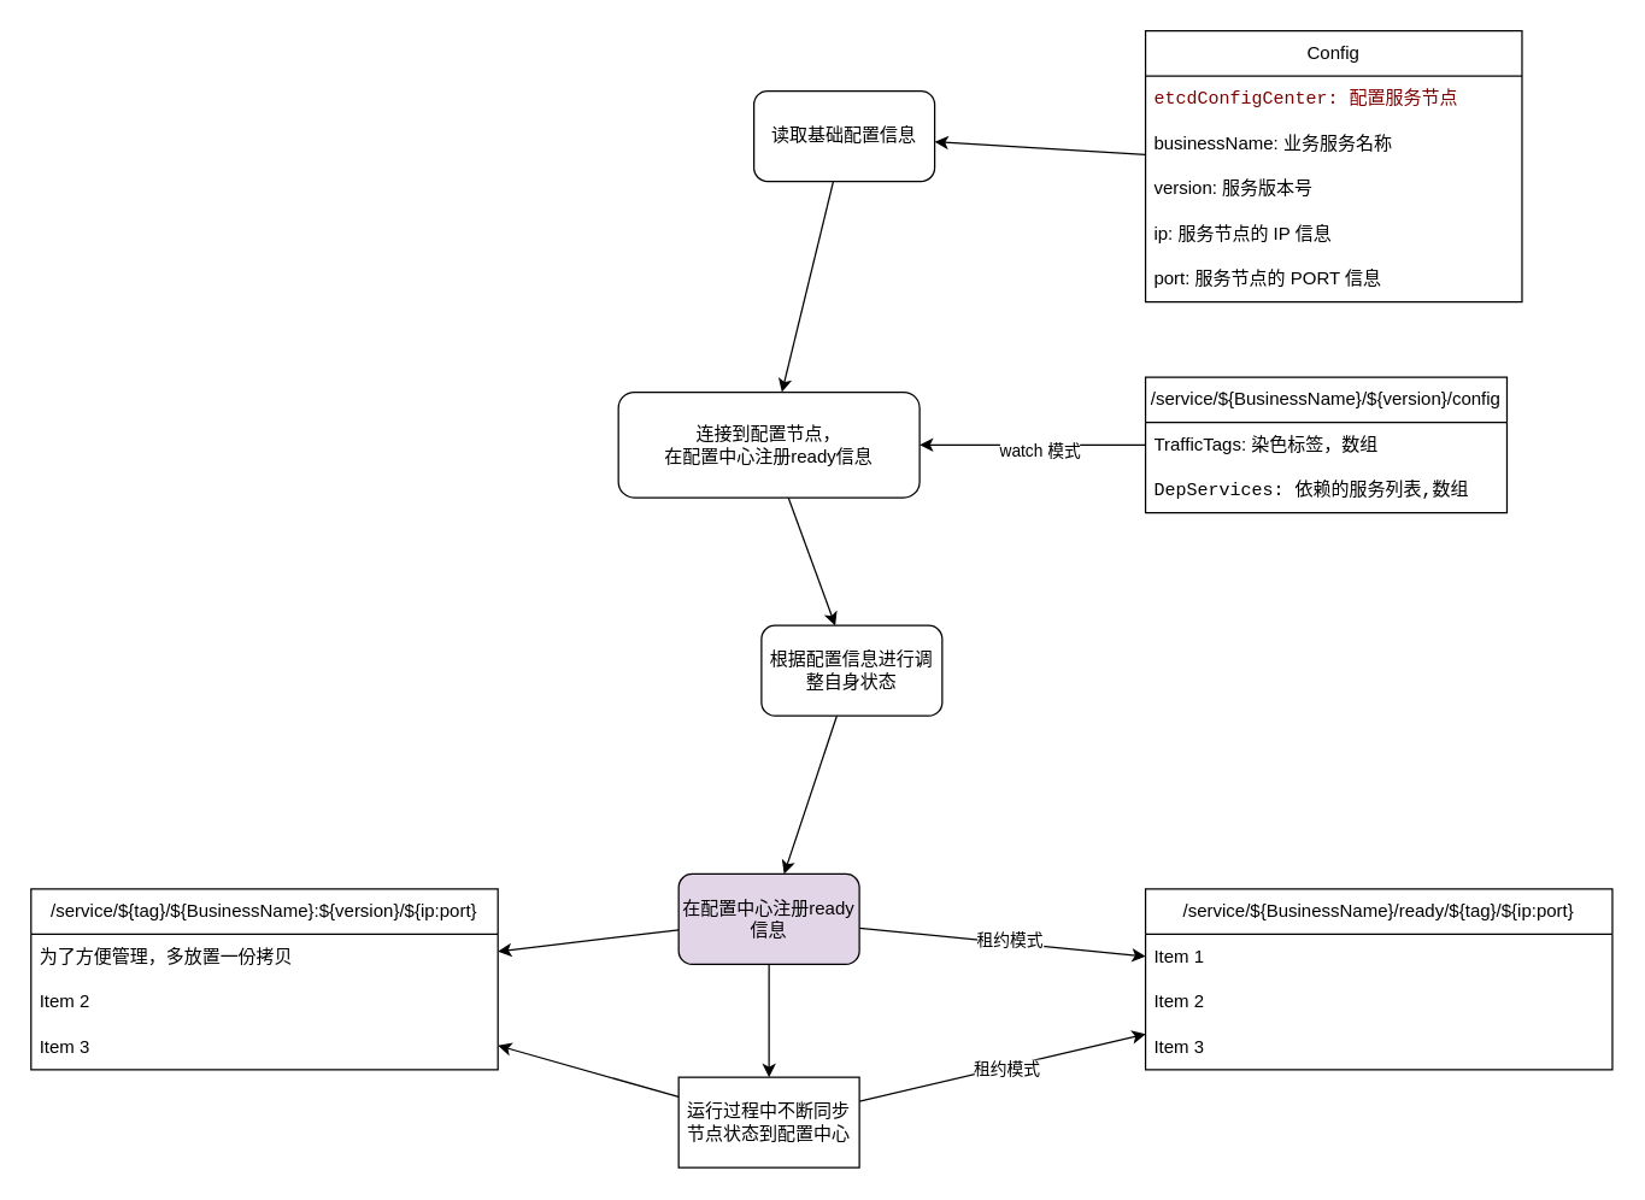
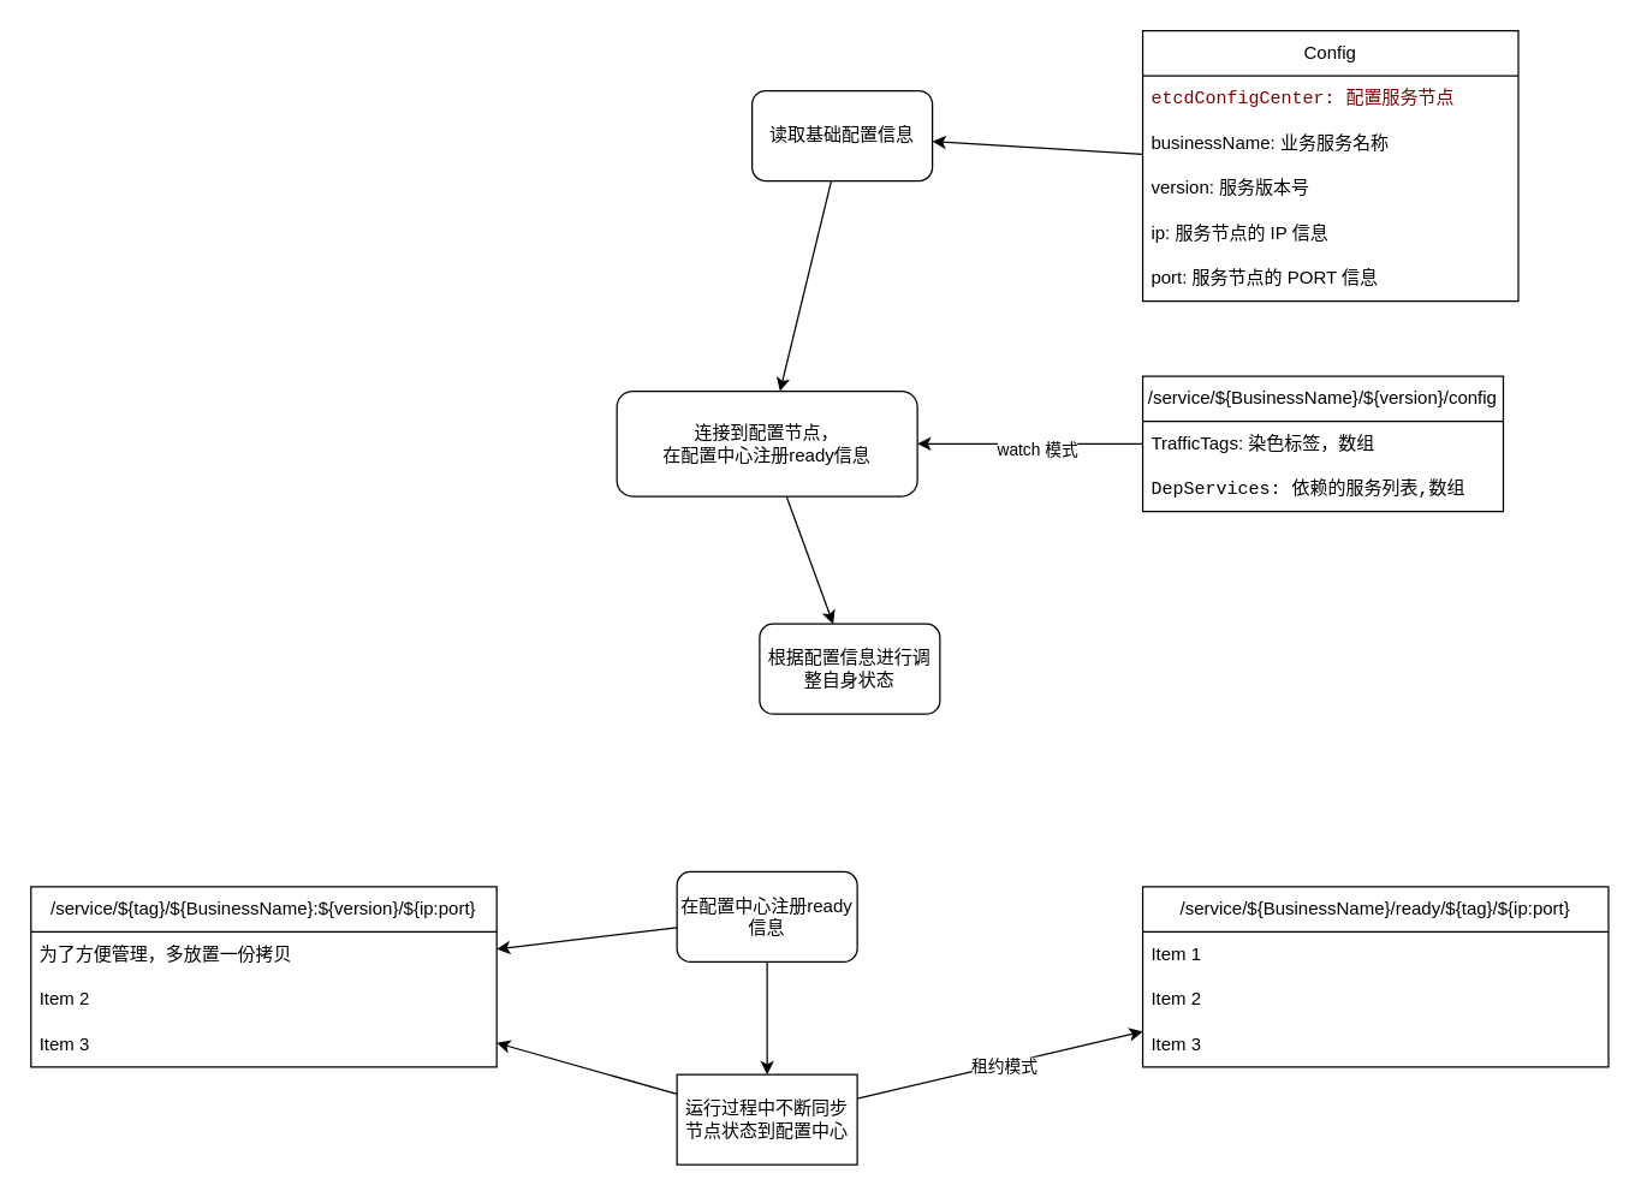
  <mxCell id="0" />
  <mxCell id="1" parent="0" />
  <mxCell id="2" value="" style="edgeStyle=none;html=1;" parent="1" source="3" target="12" edge="1"><mxGeometry relative="1" as="geometry" /></mxCell>
  <mxCell id="3" value="读取基础配置信息" style="rounded=1;whiteSpace=wrap;html=1;" parent="1" vertex="1"><mxGeometry x="500" y="60" width="120" height="60" as="geometry" /></mxCell>
  <mxCell id="4" style="edgeStyle=none;html=1;" parent="1" source="5" target="3" edge="1"><mxGeometry relative="1" as="geometry" /></mxCell>
  <mxCell id="5" value="Config" style="swimlane;fontStyle=0;childLayout=stackLayout;horizontal=1;startSize=30;horizontalStack=0;resizeParent=1;resizeParentMax=0;resizeLast=0;collapsible=1;marginBottom=0;whiteSpace=wrap;html=1;" parent="1" vertex="1"><mxGeometry x="760" y="20" width="250" height="180" as="geometry" /></mxCell>
  <mxCell id="6" value="&lt;span style=&quot;color: rgb(128, 0, 0); font-family: Menlo, Monaco, &amp;quot;Courier New&amp;quot;, monospace; white-space: pre; background-color: rgb(255, 255, 255);&quot;&gt;etcdConfigCenter: 配置服务节点&lt;/span&gt;" style="text;strokeColor=none;fillColor=none;align=left;verticalAlign=middle;spacingLeft=4;spacingRight=4;overflow=hidden;points=[[0,0.5],[1,0.5]];portConstraint=eastwest;rotatable=0;whiteSpace=wrap;html=1;" parent="5" vertex="1"><mxGeometry y="30" width="250" height="30" as="geometry" /></mxCell>
  <mxCell id="7" value="businessName: 业务服务名称" style="text;strokeColor=none;fillColor=none;align=left;verticalAlign=middle;spacingLeft=4;spacingRight=4;overflow=hidden;points=[[0,0.5],[1,0.5]];portConstraint=eastwest;rotatable=0;whiteSpace=wrap;html=1;" parent="5" vertex="1"><mxGeometry y="60" width="250" height="30" as="geometry" /></mxCell>
  <mxCell id="8" value="version: 服务版本号" style="text;strokeColor=none;fillColor=none;align=left;verticalAlign=middle;spacingLeft=4;spacingRight=4;overflow=hidden;points=[[0,0.5],[1,0.5]];portConstraint=eastwest;rotatable=0;whiteSpace=wrap;html=1;" parent="5" vertex="1"><mxGeometry y="90" width="250" height="30" as="geometry" /></mxCell>
  <mxCell id="9" value="ip: 服务节点的 IP 信息" style="text;strokeColor=none;fillColor=none;align=left;verticalAlign=middle;spacingLeft=4;spacingRight=4;overflow=hidden;points=[[0,0.5],[1,0.5]];portConstraint=eastwest;rotatable=0;whiteSpace=wrap;html=1;" parent="5" vertex="1"><mxGeometry y="120" width="250" height="30" as="geometry" /></mxCell>
  <mxCell id="10" value="port: 服务节点的 PORT 信息" style="text;strokeColor=none;fillColor=none;align=left;verticalAlign=middle;spacingLeft=4;spacingRight=4;overflow=hidden;points=[[0,0.5],[1,0.5]];portConstraint=eastwest;rotatable=0;whiteSpace=wrap;html=1;" parent="5" vertex="1"><mxGeometry y="150" width="250" height="30" as="geometry" /></mxCell>
  <mxCell id="11" value="" style="edgeStyle=none;html=1;" parent="1" source="12" target="14" edge="1"><mxGeometry relative="1" as="geometry" /></mxCell>
  <mxCell id="12" value="连接到配置节点，&lt;div&gt;&lt;span style=&quot;background-color: transparent;&quot;&gt;在配置中心注册ready信息&lt;/span&gt;&lt;/div&gt;" style="whiteSpace=wrap;html=1;rounded=1;" parent="1" vertex="1"><mxGeometry x="410" y="260" width="200" height="70" as="geometry" /></mxCell>
- <mxCell id="13" value="" style="edgeStyle=none;html=1;" parent="1" source="14" target="19" edge="1"><mxGeometry relative="1" as="geometry" /></mxCell>
  <mxCell id="14" value="根据配置信息进行调整自身状态" style="whiteSpace=wrap;html=1;rounded=1;" parent="1" vertex="1"><mxGeometry x="505" y="415" width="120" height="60" as="geometry" /></mxCell>
  <mxCell id="15" value="" style="edgeStyle=none;html=1;" parent="1" source="19" target="32" edge="1"><mxGeometry relative="1" as="geometry" /></mxCell>
- <mxCell id="16" style="edgeStyle=none;html=1;" parent="1" source="19" target="25" edge="1"><mxGeometry relative="1" as="geometry" /></mxCell>
- <mxCell id="17" value="租约模式" style="edgeLabel;html=1;align=center;verticalAlign=middle;resizable=0;points=[];" parent="16" vertex="1" connectable="0"><mxGeometry x="0.054" y="2" relative="1" as="geometry"><mxPoint x="-1" as="offset" /></mxGeometry></mxCell>
  <mxCell id="18" style="edgeStyle=none;html=1;" edge="1" parent="1" source="19" target="33"><mxGeometry relative="1" as="geometry" /></mxCell>
- <mxCell id="19" value="在配置中心注册ready信息" style="whiteSpace=wrap;html=1;rounded=1;fillColor=#e1d5e7;" parent="1" vertex="1"><mxGeometry x="450" y="580" width="120" height="60" as="geometry" /></mxCell>
+ <mxCell id="19" value="在配置中心注册ready信息" style="whiteSpace=wrap;html=1;rounded=1;" parent="1" vertex="1"><mxGeometry x="450" y="580" width="120" height="60" as="geometry" /></mxCell>
  <mxCell id="20" style="edgeStyle=none;html=1;" parent="1" source="22" target="12" edge="1"><mxGeometry relative="1" as="geometry" /></mxCell>
  <mxCell id="21" value="watch 模式" style="edgeLabel;html=1;align=center;verticalAlign=middle;resizable=0;points=[];" parent="20" vertex="1" connectable="0"><mxGeometry x="-0.049" y="3" relative="1" as="geometry"><mxPoint as="offset" /></mxGeometry></mxCell>
  <mxCell id="22" value="/service/${BusinessName}/${version}/config" style="swimlane;fontStyle=0;childLayout=stackLayout;horizontal=1;startSize=30;horizontalStack=0;resizeParent=1;resizeParentMax=0;resizeLast=0;collapsible=1;marginBottom=0;whiteSpace=wrap;html=1;" parent="1" vertex="1"><mxGeometry x="760" y="250" width="240" height="90" as="geometry" /></mxCell>
  <mxCell id="23" value="TrafficTags: 染色标签，数组" style="text;strokeColor=none;fillColor=none;align=left;verticalAlign=middle;spacingLeft=4;spacingRight=4;overflow=hidden;points=[[0,0.5],[1,0.5]];portConstraint=eastwest;rotatable=0;whiteSpace=wrap;html=1;" parent="22" vertex="1"><mxGeometry y="30" width="240" height="30" as="geometry" /></mxCell>
  <mxCell id="24" value="&lt;div style=&quot;color: rgb(0, 0, 0); background-color: rgb(255, 255, 255); font-family: Menlo, Monaco, &amp;quot;Courier New&amp;quot;, monospace; line-height: 18px; white-space: pre;&quot;&gt;&lt;span style=&quot;color: rgb(0, 0, 0);&quot;&gt;DepServices: 依赖的服务列表,数组&lt;/span&gt;&lt;/div&gt;" style="text;strokeColor=none;fillColor=none;align=left;verticalAlign=middle;spacingLeft=4;spacingRight=4;overflow=hidden;points=[[0,0.5],[1,0.5]];portConstraint=eastwest;rotatable=0;whiteSpace=wrap;html=1;" parent="22" vertex="1"><mxGeometry y="60" width="240" height="30" as="geometry" /></mxCell>
  <mxCell id="25" value="&lt;span style=&quot;color: rgb(0, 0, 0);&quot;&gt;/service/${BusinessName}/ready/${tag}/${ip:port}&lt;/span&gt;" style="swimlane;fontStyle=0;childLayout=stackLayout;horizontal=1;startSize=30;horizontalStack=0;resizeParent=1;resizeParentMax=0;resizeLast=0;collapsible=1;marginBottom=0;whiteSpace=wrap;html=1;" parent="1" vertex="1"><mxGeometry x="760" y="590" width="310" height="120" as="geometry" /></mxCell>
  <mxCell id="26" value="Item 1" style="text;strokeColor=none;fillColor=none;align=left;verticalAlign=middle;spacingLeft=4;spacingRight=4;overflow=hidden;points=[[0,0.5],[1,0.5]];portConstraint=eastwest;rotatable=0;whiteSpace=wrap;html=1;" parent="25" vertex="1"><mxGeometry y="30" width="310" height="30" as="geometry" /></mxCell>
  <mxCell id="27" value="Item 2" style="text;strokeColor=none;fillColor=none;align=left;verticalAlign=middle;spacingLeft=4;spacingRight=4;overflow=hidden;points=[[0,0.5],[1,0.5]];portConstraint=eastwest;rotatable=0;whiteSpace=wrap;html=1;" parent="25" vertex="1"><mxGeometry y="60" width="310" height="30" as="geometry" /></mxCell>
  <mxCell id="28" value="Item 3" style="text;strokeColor=none;fillColor=none;align=left;verticalAlign=middle;spacingLeft=4;spacingRight=4;overflow=hidden;points=[[0,0.5],[1,0.5]];portConstraint=eastwest;rotatable=0;whiteSpace=wrap;html=1;" parent="25" vertex="1"><mxGeometry y="90" width="310" height="30" as="geometry" /></mxCell>
  <mxCell id="29" style="edgeStyle=none;html=1;" parent="1" source="32" target="25" edge="1"><mxGeometry relative="1" as="geometry" /></mxCell>
  <mxCell id="30" value="&lt;span style=&quot;color: rgb(0, 0, 0);&quot;&gt;租约模式&lt;/span&gt;" style="edgeLabel;html=1;align=center;verticalAlign=middle;resizable=0;points=[];" parent="29" vertex="1" connectable="0"><mxGeometry x="0.028" y="-1" relative="1" as="geometry"><mxPoint as="offset" /></mxGeometry></mxCell>
  <mxCell id="31" style="edgeStyle=none;html=1;" edge="1" parent="1" source="32" target="33"><mxGeometry relative="1" as="geometry" /></mxCell>
  <mxCell id="32" value="运行过程中不断同步节点状态到配置中心" style="whiteSpace=wrap;html=1;rounded=0;" parent="1" vertex="1"><mxGeometry x="450" y="715" width="120" height="60" as="geometry" /></mxCell>
  <mxCell id="33" value="&lt;span style=&quot;color: rgb(0, 0, 0);&quot;&gt;/service/${tag}/${BusinessName}:${version}/${ip:port}&lt;/span&gt;" style="swimlane;fontStyle=0;childLayout=stackLayout;horizontal=1;startSize=30;horizontalStack=0;resizeParent=1;resizeParentMax=0;resizeLast=0;collapsible=1;marginBottom=0;whiteSpace=wrap;html=1;" vertex="1" parent="1"><mxGeometry x="20" y="590" width="310" height="120" as="geometry" /></mxCell>
  <mxCell id="34" value="为了方便管理，多放置一份拷贝" style="text;strokeColor=none;fillColor=none;align=left;verticalAlign=middle;spacingLeft=4;spacingRight=4;overflow=hidden;points=[[0,0.5],[1,0.5]];portConstraint=eastwest;rotatable=0;whiteSpace=wrap;html=1;" vertex="1" parent="33"><mxGeometry y="30" width="310" height="30" as="geometry" /></mxCell>
  <mxCell id="35" value="Item 2" style="text;strokeColor=none;fillColor=none;align=left;verticalAlign=middle;spacingLeft=4;spacingRight=4;overflow=hidden;points=[[0,0.5],[1,0.5]];portConstraint=eastwest;rotatable=0;whiteSpace=wrap;html=1;" vertex="1" parent="33"><mxGeometry y="60" width="310" height="30" as="geometry" /></mxCell>
  <mxCell id="36" value="Item 3" style="text;strokeColor=none;fillColor=none;align=left;verticalAlign=middle;spacingLeft=4;spacingRight=4;overflow=hidden;points=[[0,0.5],[1,0.5]];portConstraint=eastwest;rotatable=0;whiteSpace=wrap;html=1;" vertex="1" parent="33"><mxGeometry y="90" width="310" height="30" as="geometry" /></mxCell>
